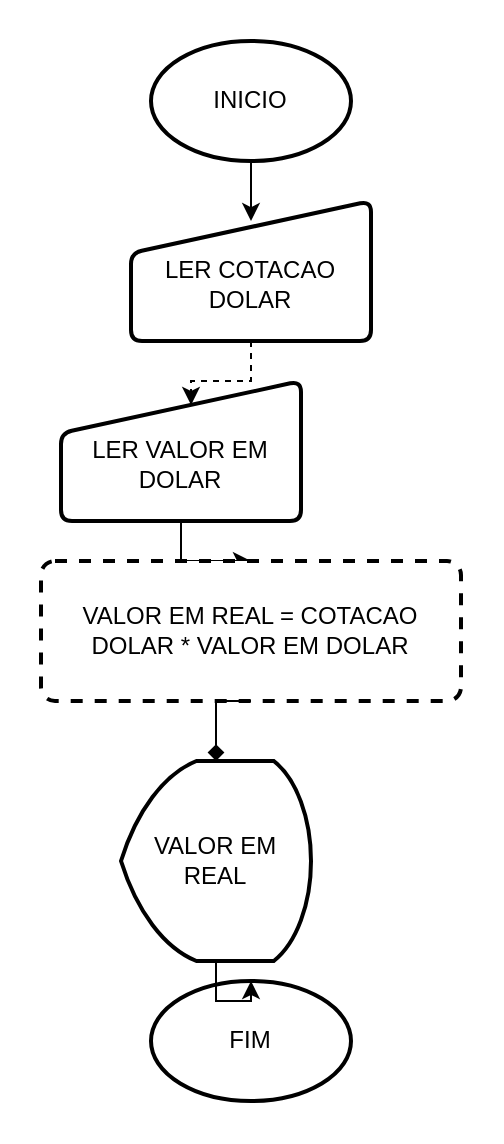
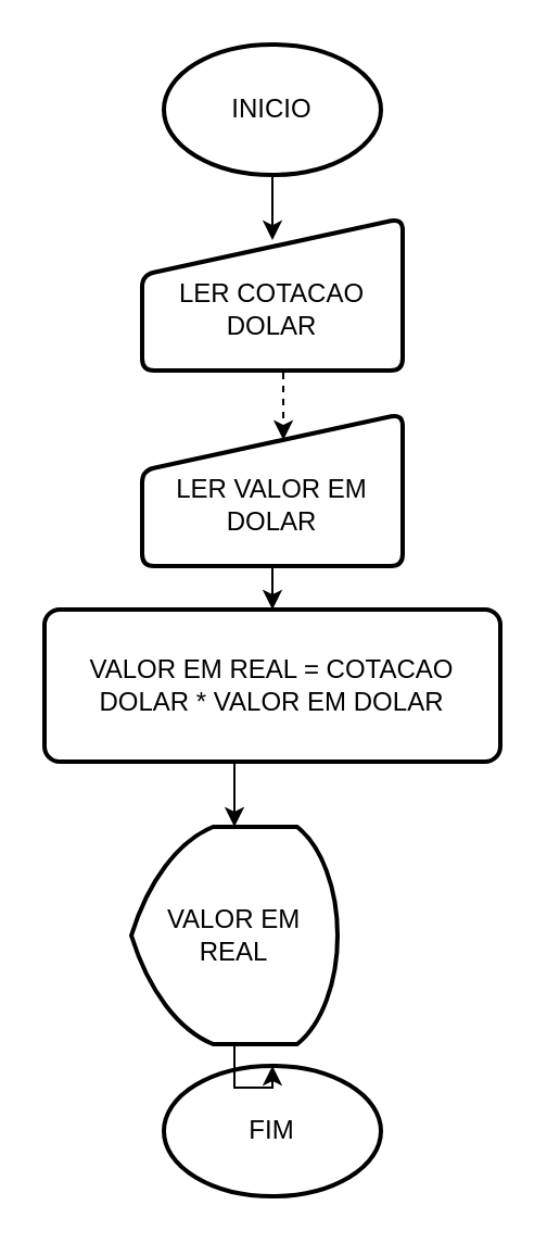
  <mxCell id="0" />
  <mxCell id="1" parent="0" />
  <mxCell id="2" value="&lt;font style=&quot;vertical-align: inherit;&quot;&gt;&lt;font style=&quot;vertical-align: inherit;&quot;&gt;INICIO&lt;/font&gt;&lt;/font&gt;" style="strokeWidth=2;html=1;shape=mxgraph.flowchart.start_1;whiteSpace=wrap;" vertex="1" parent="1"><mxGeometry x="75" y="20" width="100" height="60" as="geometry" /></mxCell>
  <mxCell id="3" value="&lt;font style=&quot;vertical-align: inherit;&quot;&gt;&lt;font style=&quot;vertical-align: inherit;&quot;&gt;FIM&lt;/font&gt;&lt;/font&gt;" style="strokeWidth=2;html=1;shape=mxgraph.flowchart.start_1;whiteSpace=wrap;" vertex="1" parent="1"><mxGeometry x="75" y="490" width="100" height="60" as="geometry" /></mxCell>
  <mxCell id="4" value="&lt;div&gt;&lt;font style=&quot;vertical-align: inherit;&quot;&gt;&lt;font style=&quot;vertical-align: inherit;&quot;&gt;&lt;font style=&quot;vertical-align: inherit;&quot;&gt;&lt;font style=&quot;vertical-align: inherit;&quot;&gt;&lt;br&gt;&lt;/font&gt;&lt;/font&gt;&lt;/font&gt;&lt;/font&gt;&lt;/div&gt;&lt;font style=&quot;vertical-align: inherit;&quot;&gt;&lt;font style=&quot;vertical-align: inherit;&quot;&gt;&lt;font style=&quot;vertical-align: inherit;&quot;&gt;&lt;font style=&quot;vertical-align: inherit;&quot;&gt;&lt;font style=&quot;vertical-align: inherit;&quot;&gt;&lt;font style=&quot;vertical-align: inherit;&quot;&gt;LER COTACAO DOLAR&lt;/font&gt;&lt;/font&gt;&lt;/font&gt;&lt;/font&gt;&lt;/font&gt;&lt;/font&gt;" style="html=1;strokeWidth=2;shape=manualInput;whiteSpace=wrap;rounded=1;size=26;arcSize=11;" vertex="1" parent="1"><mxGeometry x="65" y="100" width="120" height="70" as="geometry" /></mxCell>
  <mxCell id="5" style="edgeStyle=orthogonalEdgeStyle;rounded=0;orthogonalLoop=1;jettySize=auto;html=1;exitX=0.5;exitY=1;exitDx=0;exitDy=0;entryX=0.5;entryY=0;entryDx=0;entryDy=0;" edge="1" parent="1" source="6" target="7"><mxGeometry relative="1" as="geometry" /></mxCell>
- <mxCell id="6" value="&lt;div&gt;&lt;font style=&quot;vertical-align: inherit;&quot;&gt;&lt;font style=&quot;vertical-align: inherit;&quot;&gt;&lt;br&gt;&lt;/font&gt;&lt;/font&gt;&lt;/div&gt;&lt;font style=&quot;vertical-align: inherit;&quot;&gt;&lt;font style=&quot;vertical-align: inherit;&quot;&gt;LER VALOR EM DOLAR&lt;/font&gt;&lt;/font&gt;" style="html=1;strokeWidth=2;shape=manualInput;whiteSpace=wrap;rounded=1;size=26;arcSize=11;" vertex="1" parent="1"><mxGeometry x="30" y="190" width="120" height="70" as="geometry" /></mxCell>
- <mxCell id="7" value="&lt;font style=&quot;vertical-align: inherit;&quot;&gt;&lt;font style=&quot;vertical-align: inherit;&quot;&gt;&lt;font style=&quot;vertical-align: inherit;&quot;&gt;&lt;font style=&quot;vertical-align: inherit;&quot;&gt;VALOR EM REAL = COTACAO DOLAR * VALOR EM DOLAR&lt;/font&gt;&lt;/font&gt;&lt;/font&gt;&lt;/font&gt;" style="rounded=1;whiteSpace=wrap;html=1;absoluteArcSize=1;arcSize=14;strokeWidth=2;dashed=1;" vertex="1" parent="1"><mxGeometry x="20" y="280" width="210" height="70" as="geometry" /></mxCell>
+ <mxCell id="6" value="&lt;div&gt;&lt;font style=&quot;vertical-align: inherit;&quot;&gt;&lt;font style=&quot;vertical-align: inherit;&quot;&gt;&lt;br&gt;&lt;/font&gt;&lt;/font&gt;&lt;/div&gt;&lt;font style=&quot;vertical-align: inherit;&quot;&gt;&lt;font style=&quot;vertical-align: inherit;&quot;&gt;LER VALOR EM DOLAR&lt;/font&gt;&lt;/font&gt;" style="html=1;strokeWidth=2;shape=manualInput;whiteSpace=wrap;rounded=1;size=26;arcSize=11;" vertex="1" parent="1"><mxGeometry x="65" y="190" width="120" height="70" as="geometry" /></mxCell>
+ <mxCell id="7" value="&lt;font style=&quot;vertical-align: inherit;&quot;&gt;&lt;font style=&quot;vertical-align: inherit;&quot;&gt;&lt;font style=&quot;vertical-align: inherit;&quot;&gt;&lt;font style=&quot;vertical-align: inherit;&quot;&gt;VALOR EM REAL = COTACAO DOLAR * VALOR EM DOLAR&lt;/font&gt;&lt;/font&gt;&lt;/font&gt;&lt;/font&gt;" style="rounded=1;whiteSpace=wrap;html=1;absoluteArcSize=1;arcSize=14;strokeWidth=2;" vertex="1" parent="1"><mxGeometry x="20" y="280" width="210" height="70" as="geometry" /></mxCell>
  <mxCell id="8" style="edgeStyle=orthogonalEdgeStyle;rounded=0;orthogonalLoop=1;jettySize=auto;html=1;exitX=0.5;exitY=1;exitDx=0;exitDy=0;exitPerimeter=0;" edge="1" parent="1" source="9" target="3"><mxGeometry relative="1" as="geometry" /></mxCell>
  <mxCell id="9" value="&lt;font style=&quot;vertical-align: inherit;&quot;&gt;&lt;font style=&quot;vertical-align: inherit;&quot;&gt;VALOR EM REAL&lt;/font&gt;&lt;/font&gt;" style="strokeWidth=2;html=1;shape=mxgraph.flowchart.display;whiteSpace=wrap;" vertex="1" parent="1"><mxGeometry x="60" y="380" width="95" height="100" as="geometry" /></mxCell>
  <mxCell id="10" style="edgeStyle=orthogonalEdgeStyle;rounded=0;orthogonalLoop=1;jettySize=auto;html=1;exitX=0.5;exitY=1;exitDx=0;exitDy=0;exitPerimeter=0;entryX=0.5;entryY=0.143;entryDx=0;entryDy=0;entryPerimeter=0;" edge="1" parent="1" source="2" target="4"><mxGeometry relative="1" as="geometry" /></mxCell>
  <mxCell id="11" style="edgeStyle=orthogonalEdgeStyle;rounded=0;orthogonalLoop=1;jettySize=auto;html=1;exitX=0.5;exitY=1;exitDx=0;exitDy=0;entryX=0.542;entryY=0.171;entryDx=0;entryDy=0;entryPerimeter=0;dashed=1;" edge="1" parent="1" source="4" target="6"><mxGeometry relative="1" as="geometry" /></mxCell>
- <mxCell id="12" style="edgeStyle=orthogonalEdgeStyle;rounded=0;orthogonalLoop=1;jettySize=auto;html=1;exitX=0.5;exitY=1;exitDx=0;exitDy=0;entryX=0.5;entryY=0;entryDx=0;entryDy=0;entryPerimeter=0;endArrow=diamond;" edge="1" parent="1" source="7" target="9"><mxGeometry relative="1" as="geometry" /></mxCell>
+ <mxCell id="12" style="edgeStyle=orthogonalEdgeStyle;rounded=0;orthogonalLoop=1;jettySize=auto;html=1;exitX=0.5;exitY=1;exitDx=0;exitDy=0;entryX=0.5;entryY=0;entryDx=0;entryDy=0;entryPerimeter=0;" edge="1" parent="1" source="7" target="9"><mxGeometry relative="1" as="geometry" /></mxCell>
